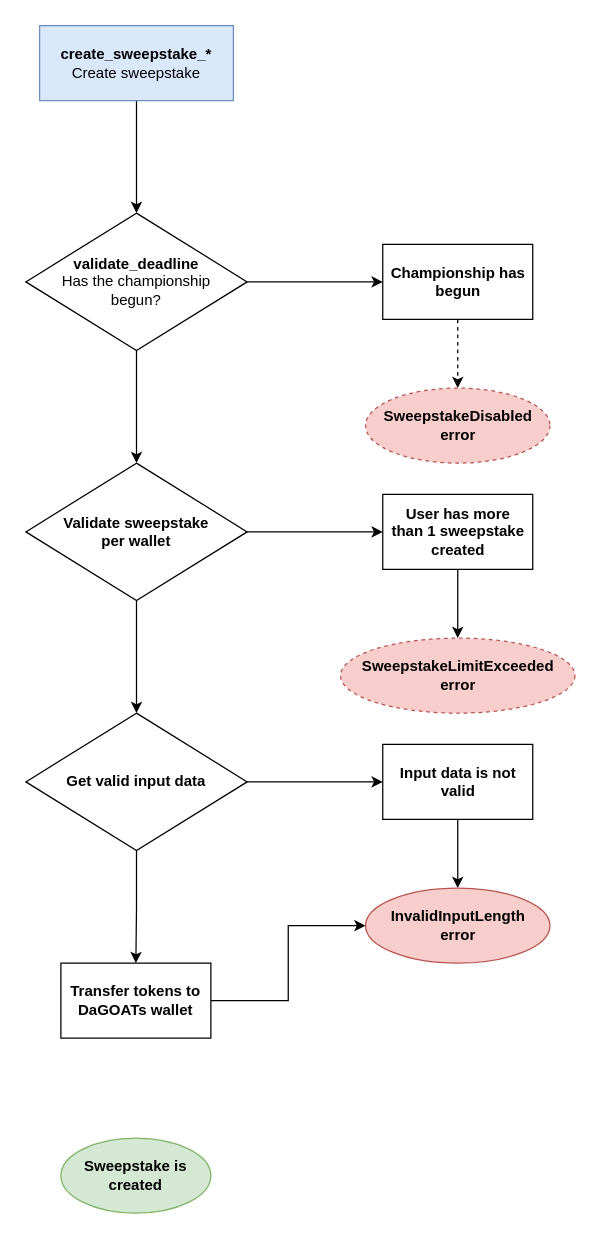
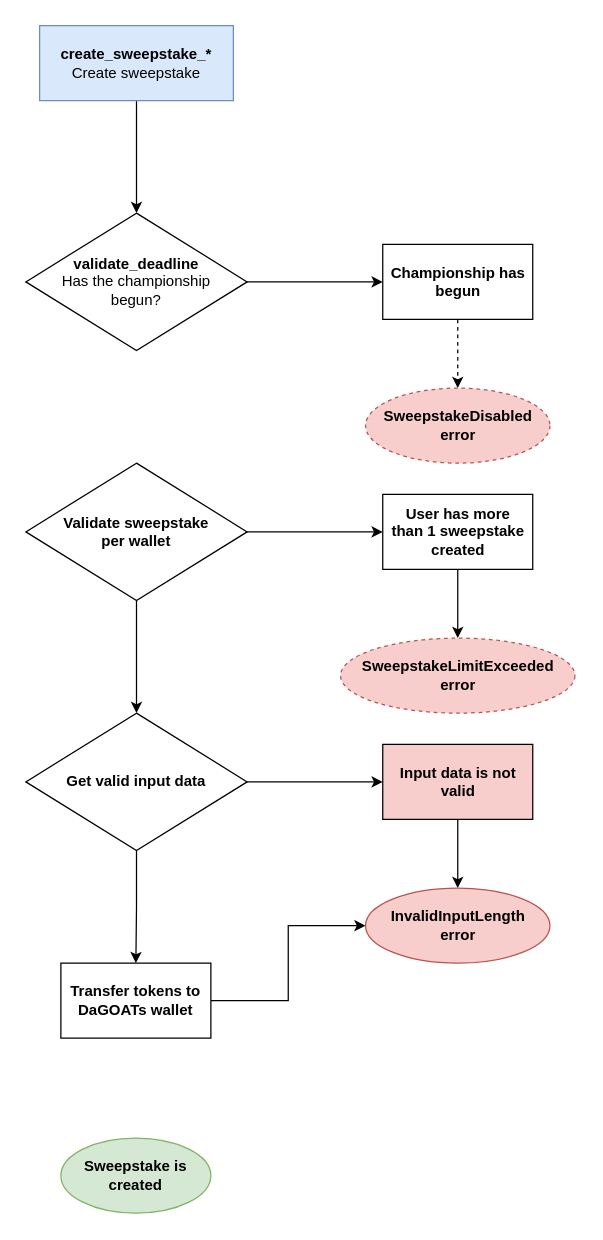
  <mxCell id="0" />
  <mxCell id="1" parent="0" />
  <mxCell id="2" style="edgeStyle=orthogonalEdgeStyle;rounded=0;orthogonalLoop=1;jettySize=auto;html=1;entryX=0.5;entryY=0;entryDx=0;entryDy=0;" edge="1" parent="1" source="3" target="6"><mxGeometry relative="1" as="geometry" /></mxCell>
  <mxCell id="3" value="&lt;b&gt;create_sweepstake_*&lt;/b&gt;&lt;br&gt;Create sweepstake" style="rounded=0;whiteSpace=wrap;html=1;fillColor=#dae8fc;strokeColor=#6c8ebf;" vertex="1" parent="1"><mxGeometry x="31" y="20" width="155" height="60" as="geometry" /></mxCell>
  <mxCell id="4" value="" style="edgeStyle=orthogonalEdgeStyle;rounded=0;orthogonalLoop=1;jettySize=auto;html=1;" edge="1" parent="1" source="6" target="8"><mxGeometry relative="1" as="geometry" /></mxCell>
- <mxCell id="5" value="" style="edgeStyle=orthogonalEdgeStyle;rounded=0;orthogonalLoop=1;jettySize=auto;html=1;" edge="1" parent="1" source="6" target="12"><mxGeometry relative="1" as="geometry" /></mxCell>
  <mxCell id="6" value="&lt;b&gt;validate_deadline&lt;/b&gt;&lt;br&gt;Has the championship&lt;br&gt;begun?" style="rhombus;whiteSpace=wrap;html=1;" vertex="1" parent="1"><mxGeometry x="20" y="170" width="177" height="110" as="geometry" /></mxCell>
  <mxCell id="7" value="" style="edgeStyle=orthogonalEdgeStyle;rounded=0;orthogonalLoop=1;jettySize=auto;html=1;dashed=1;" edge="1" parent="1" source="8" target="9"><mxGeometry relative="1" as="geometry" /></mxCell>
  <mxCell id="8" value="&lt;b&gt;Championship has&lt;br&gt;begun&lt;/b&gt;" style="whiteSpace=wrap;html=1;" vertex="1" parent="1"><mxGeometry x="305.5" y="195" width="120" height="60" as="geometry" /></mxCell>
  <mxCell id="9" value="&lt;b&gt;SweepstakeDisabled&lt;br&gt;error&lt;br&gt;&lt;/b&gt;" style="ellipse;whiteSpace=wrap;html=1;fillColor=#f8cecc;strokeColor=#b85450;dashed=1;" vertex="1" parent="1"><mxGeometry x="291.75" y="310" width="147.5" height="60" as="geometry" /></mxCell>
  <mxCell id="10" value="" style="edgeStyle=orthogonalEdgeStyle;rounded=0;orthogonalLoop=1;jettySize=auto;html=1;" edge="1" parent="1" source="12" target="14"><mxGeometry relative="1" as="geometry" /></mxCell>
  <mxCell id="11" value="" style="edgeStyle=orthogonalEdgeStyle;rounded=0;orthogonalLoop=1;jettySize=auto;html=1;" edge="1" parent="1" source="12" target="18"><mxGeometry relative="1" as="geometry" /></mxCell>
  <mxCell id="12" value="&lt;b&gt;Validate sweepstake&lt;br&gt;per wallet&lt;/b&gt;" style="rhombus;whiteSpace=wrap;html=1;" vertex="1" parent="1"><mxGeometry x="20" y="370" width="177" height="110" as="geometry" /></mxCell>
  <mxCell id="13" value="" style="edgeStyle=orthogonalEdgeStyle;rounded=0;orthogonalLoop=1;jettySize=auto;html=1;" edge="1" parent="1" source="14" target="15"><mxGeometry relative="1" as="geometry" /></mxCell>
  <mxCell id="14" value="&lt;b&gt;User has more&lt;br&gt;than 1 sweepstake&lt;br&gt;created&lt;br&gt;&lt;/b&gt;" style="whiteSpace=wrap;html=1;" vertex="1" parent="1"><mxGeometry x="305.5" y="395" width="120" height="60" as="geometry" /></mxCell>
  <mxCell id="15" value="&lt;b&gt;SweepstakeLimitExceeded&lt;br&gt;error&lt;/b&gt;" style="ellipse;whiteSpace=wrap;html=1;fillColor=#f8cecc;strokeColor=#b85450;dashed=1;" vertex="1" parent="1"><mxGeometry x="271.75" y="510" width="187.5" height="60" as="geometry" /></mxCell>
  <mxCell id="16" value="" style="edgeStyle=orthogonalEdgeStyle;rounded=0;orthogonalLoop=1;jettySize=auto;html=1;" edge="1" parent="1" source="18" target="20"><mxGeometry relative="1" as="geometry" /></mxCell>
  <mxCell id="17" value="" style="edgeStyle=orthogonalEdgeStyle;rounded=0;orthogonalLoop=1;jettySize=auto;html=1;" edge="1" parent="1" source="18" target="23"><mxGeometry relative="1" as="geometry" /></mxCell>
  <mxCell id="18" value="&lt;b&gt;Get valid input data&lt;/b&gt;" style="rhombus;whiteSpace=wrap;html=1;" vertex="1" parent="1"><mxGeometry x="20" y="570" width="177" height="110" as="geometry" /></mxCell>
  <mxCell id="19" value="" style="edgeStyle=orthogonalEdgeStyle;rounded=0;orthogonalLoop=1;jettySize=auto;html=1;" edge="1" parent="1" source="20" target="21"><mxGeometry relative="1" as="geometry" /></mxCell>
- <mxCell id="20" value="&lt;b&gt;Input data is not&lt;br&gt;valid&lt;/b&gt;" style="whiteSpace=wrap;html=1;" vertex="1" parent="1"><mxGeometry x="305.5" y="595" width="120" height="60" as="geometry" /></mxCell>
+ <mxCell id="20" value="&lt;b&gt;Input data is not&lt;br&gt;valid&lt;/b&gt;" style="whiteSpace=wrap;html=1;fillColor=#f8cecc;" vertex="1" parent="1"><mxGeometry x="305.5" y="595" width="120" height="60" as="geometry" /></mxCell>
  <mxCell id="21" value="&lt;b&gt;InvalidInputLength&lt;br&gt;error&lt;/b&gt;" style="ellipse;whiteSpace=wrap;html=1;fillColor=#f8cecc;strokeColor=#b85450;" vertex="1" parent="1"><mxGeometry x="291.75" y="710" width="147.5" height="60" as="geometry" /></mxCell>
  <mxCell id="22" value="" style="edgeStyle=orthogonalEdgeStyle;rounded=0;orthogonalLoop=1;jettySize=auto;html=1;" edge="1" parent="1" source="23" target="21"><mxGeometry relative="1" as="geometry" /></mxCell>
  <mxCell id="23" value="&lt;b&gt;Transfer tokens to&lt;br&gt;DaGOATs wallet&lt;/b&gt;" style="whiteSpace=wrap;html=1;" vertex="1" parent="1"><mxGeometry x="48" y="770" width="120" height="60" as="geometry" /></mxCell>
  <mxCell id="24" value="&lt;b&gt;Sweepstake is&lt;br&gt;created&lt;/b&gt;" style="ellipse;whiteSpace=wrap;html=1;fillColor=#d5e8d4;strokeColor=#82b366;" vertex="1" parent="1"><mxGeometry x="48" y="910" width="120" height="60" as="geometry" /></mxCell>
